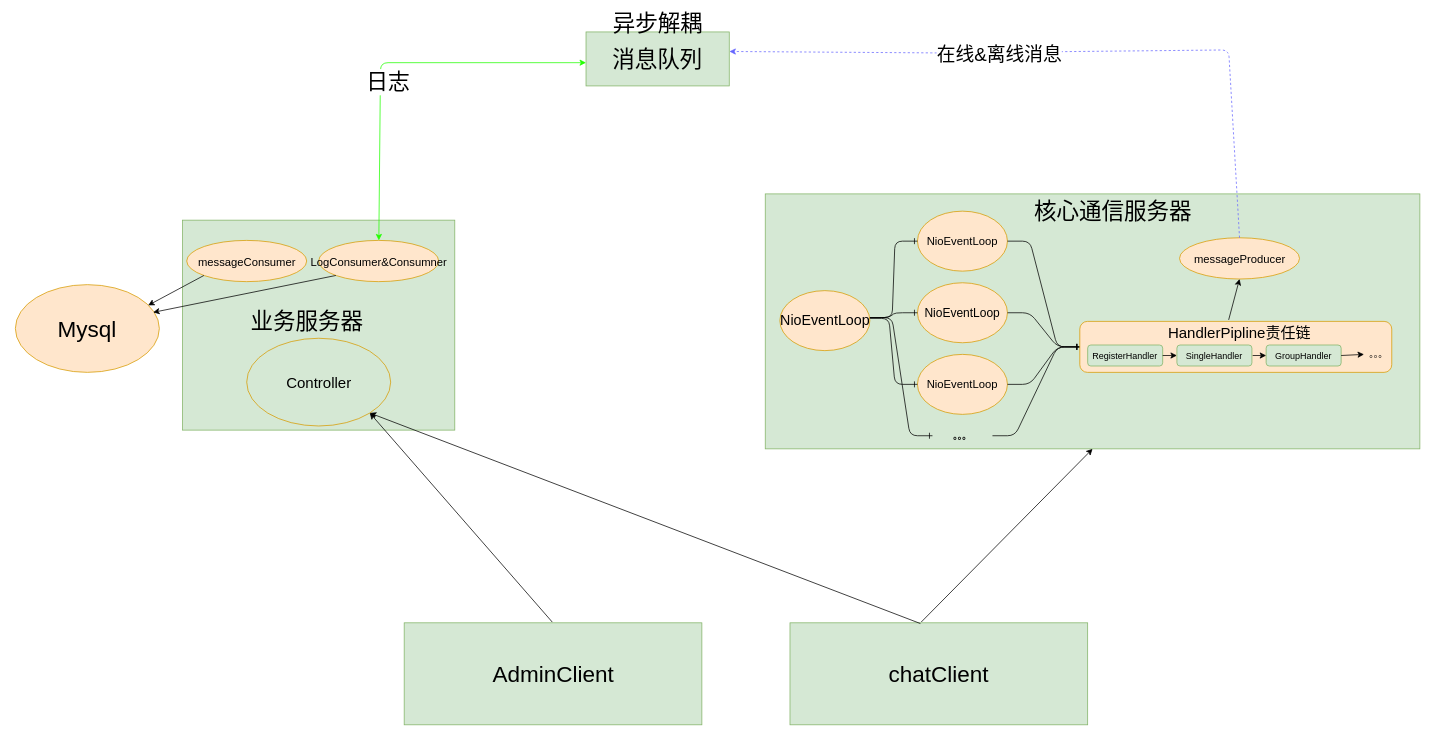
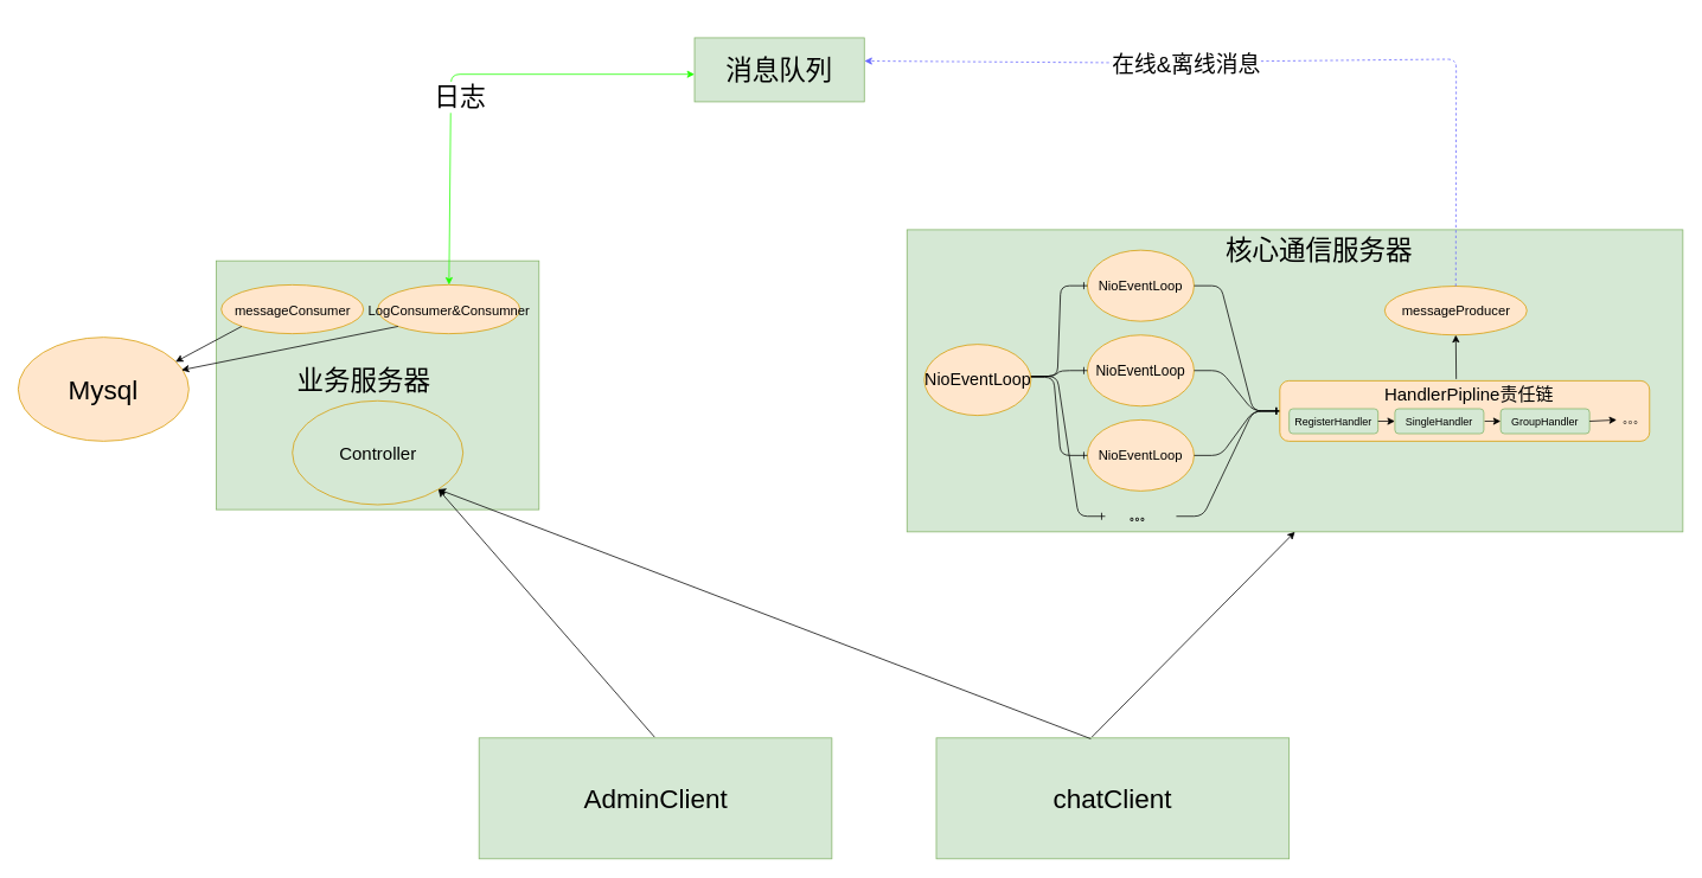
  <mxCell id="0" />
  <mxCell id="1" parent="0" />
  <mxCell id="2" value="" style="rounded=0;whiteSpace=wrap;html=1;fillColor=#d5e8d4;strokeColor=#82b366;" vertex="1" parent="1"><mxGeometry x="243" y="293" width="363" height="280" as="geometry" /></mxCell>
  <mxCell id="3" value="" style="rounded=0;whiteSpace=wrap;html=1;fillColor=#d5e8d4;strokeColor=#82b366;" vertex="1" parent="1"><mxGeometry x="1020" y="258" width="873" height="340" as="geometry" /></mxCell>
  <mxCell id="4" value="&lt;font style=&quot;font-size: 30px&quot;&gt;消息队列&lt;/font&gt;" style="rounded=0;whiteSpace=wrap;html=1;fillColor=#d5e8d4;strokeColor=#82b366;" vertex="1" parent="1"><mxGeometry x="781" y="42" width="191" height="72" as="geometry" /></mxCell>
  <mxCell id="5" value="&lt;font style=&quot;font-size: 15px&quot;&gt;NioEventLoop&lt;/font&gt;" style="ellipse;whiteSpace=wrap;html=1;fillColor=#ffe6cc;strokeColor=#d79b00;" vertex="1" parent="1"><mxGeometry x="1223" y="281" width="120" height="80" as="geometry" /></mxCell>
  <mxCell id="6" value="&lt;font style=&quot;font-size: 15px&quot;&gt;NioEventLoop&lt;/font&gt;" style="ellipse;whiteSpace=wrap;html=1;fillColor=#ffe6cc;strokeColor=#d79b00;" vertex="1" parent="1"><mxGeometry x="1223" y="472" width="120" height="80" as="geometry" /></mxCell>
  <mxCell id="7" value="&lt;font style=&quot;font-size: 16px&quot;&gt;NioEventLoop&lt;/font&gt;" style="ellipse;whiteSpace=wrap;html=1;fillColor=#ffe6cc;strokeColor=#d79b00;" vertex="1" parent="1"><mxGeometry x="1223" y="376.5" width="120" height="80" as="geometry" /></mxCell>
  <mxCell id="8" value="。。。" style="text;align=center;fontStyle=1;verticalAlign=middle;spacingLeft=3;spacingRight=3;strokeColor=none;rotatable=0;points=[[0,0.5],[1,0.5]];portConstraint=eastwest;" vertex="1" parent="1"><mxGeometry x="1243" y="567.5" width="80" height="26" as="geometry" /></mxCell>
  <mxCell id="9" value="" style="edgeStyle=entityRelationEdgeStyle;fontSize=12;html=1;endArrow=ERone;endFill=1;entryX=0;entryY=0.5;entryDx=0;entryDy=0;exitX=0.998;exitY=0.448;exitDx=0;exitDy=0;exitPerimeter=0;" edge="1" parent="1" source="18" target="5"><mxGeometry width="100" height="100" relative="1" as="geometry"><mxPoint x="1154" y="420" as="sourcePoint" /><mxPoint x="1159" y="386" as="targetPoint" /></mxGeometry></mxCell>
  <mxCell id="10" value="" style="edgeStyle=entityRelationEdgeStyle;fontSize=12;html=1;endArrow=ERone;endFill=1;entryX=0;entryY=0.5;entryDx=0;entryDy=0;" edge="1" parent="1" target="7"><mxGeometry width="100" height="100" relative="1" as="geometry"><mxPoint x="1155" y="423" as="sourcePoint" /><mxPoint x="1232.857" y="331.143" as="targetPoint" /></mxGeometry></mxCell>
  <mxCell id="11" value="" style="edgeStyle=entityRelationEdgeStyle;fontSize=12;html=1;endArrow=ERone;endFill=1;" edge="1" parent="1" target="6"><mxGeometry width="100" height="100" relative="1" as="geometry"><mxPoint x="1155" y="424" as="sourcePoint" /><mxPoint x="1232.857" y="426.857" as="targetPoint" /></mxGeometry></mxCell>
  <mxCell id="12" value="" style="edgeStyle=entityRelationEdgeStyle;fontSize=12;html=1;endArrow=ERone;endFill=1;" edge="1" parent="1" target="8"><mxGeometry width="100" height="100" relative="1" as="geometry"><mxPoint x="1159" y="423" as="sourcePoint" /><mxPoint x="1233" y="522" as="targetPoint" /></mxGeometry></mxCell>
  <mxCell id="13" value="" style="edgeStyle=entityRelationEdgeStyle;fontSize=12;html=1;endArrow=ERone;endFill=1;exitX=1;exitY=0.5;exitDx=0;exitDy=0;entryX=0;entryY=0.5;entryDx=0;entryDy=0;" edge="1" parent="1" source="5" target="17"><mxGeometry width="100" height="100" relative="1" as="geometry"><mxPoint x="1180" y="422" as="sourcePoint" /><mxPoint x="1418" y="414" as="targetPoint" /></mxGeometry></mxCell>
  <mxCell id="14" value="" style="edgeStyle=entityRelationEdgeStyle;fontSize=12;html=1;endArrow=ERone;endFill=1;exitX=1;exitY=0.5;exitDx=0;exitDy=0;entryX=0;entryY=0.5;entryDx=0;entryDy=0;" edge="1" parent="1" source="7" target="17"><mxGeometry width="100" height="100" relative="1" as="geometry"><mxPoint x="1353" y="330.824" as="sourcePoint" /><mxPoint x="1428" y="424" as="targetPoint" /></mxGeometry></mxCell>
  <mxCell id="15" value="" style="edgeStyle=entityRelationEdgeStyle;fontSize=12;html=1;endArrow=ERone;endFill=1;exitX=1;exitY=0.5;exitDx=0;exitDy=0;entryX=0;entryY=0.5;entryDx=0;entryDy=0;" edge="1" parent="1" source="6" target="17"><mxGeometry width="100" height="100" relative="1" as="geometry"><mxPoint x="1353" y="426.118" as="sourcePoint" /><mxPoint x="1438" y="434" as="targetPoint" /></mxGeometry></mxCell>
  <mxCell id="16" value="" style="edgeStyle=entityRelationEdgeStyle;fontSize=12;html=1;endArrow=ERone;endFill=1;entryX=0;entryY=0.5;entryDx=0;entryDy=0;" edge="1" parent="1" source="8" target="17"><mxGeometry width="100" height="100" relative="1" as="geometry"><mxPoint x="1353" y="522.588" as="sourcePoint" /><mxPoint x="1448" y="444" as="targetPoint" /></mxGeometry></mxCell>
  <mxCell id="17" value="" style="rounded=1;whiteSpace=wrap;html=1;fillColor=#ffe6cc;strokeColor=#d79b00;" vertex="1" parent="1"><mxGeometry x="1439.5" y="428" width="416" height="68" as="geometry" /></mxCell>
  <mxCell id="18" value="&lt;font style=&quot;font-size: 19px&quot;&gt;NioEventLoop&lt;/font&gt;" style="ellipse;whiteSpace=wrap;html=1;fillColor=#ffe6cc;strokeColor=#d79b00;" vertex="1" parent="1"><mxGeometry x="1039.5" y="387" width="120" height="80" as="geometry" /></mxCell>
  <mxCell id="19" value="RegisterHandler" style="rounded=1;whiteSpace=wrap;html=1;fillColor=#d5e8d4;strokeColor=#82b366;" vertex="1" parent="1"><mxGeometry x="1450" y="459.5" width="100" height="28" as="geometry" /></mxCell>
  <mxCell id="20" value="" style="endArrow=classic;html=1;exitX=1;exitY=0.5;exitDx=0;exitDy=0;" edge="1" parent="1" source="19" target="21"><mxGeometry width="50" height="50" relative="1" as="geometry"><mxPoint x="1484" y="508.5" as="sourcePoint" /><mxPoint x="1534" y="458.5" as="targetPoint" /></mxGeometry></mxCell>
  <mxCell id="21" value="SingleHandler" style="rounded=1;whiteSpace=wrap;html=1;fillColor=#d5e8d4;strokeColor=#82b366;" vertex="1" parent="1"><mxGeometry x="1569" y="459.5" width="100" height="28" as="geometry" /></mxCell>
  <mxCell id="22" value="GroupHandler" style="rounded=1;whiteSpace=wrap;html=1;fillColor=#d5e8d4;strokeColor=#82b366;" vertex="1" parent="1"><mxGeometry x="1688" y="459.5" width="100" height="28" as="geometry" /></mxCell>
  <mxCell id="23" value="" style="endArrow=classic;html=1;entryX=0;entryY=0.5;entryDx=0;entryDy=0;" edge="1" parent="1" target="22"><mxGeometry width="50" height="50" relative="1" as="geometry"><mxPoint x="1670" y="473.5" as="sourcePoint" /><mxPoint x="1579" y="483.5" as="targetPoint" /></mxGeometry></mxCell>
  <mxCell id="24" value="&lt;font style=&quot;font-size: 20px&quot;&gt;HandlerPipline责任链&lt;/font&gt;" style="text;html=1;strokeColor=none;fillColor=none;align=center;verticalAlign=middle;whiteSpace=wrap;rounded=0;" vertex="1" parent="1"><mxGeometry x="1553" y="433" width="199" height="20" as="geometry" /></mxCell>
  <mxCell id="25" value="。。。" style="text;html=1;strokeColor=none;fillColor=none;align=center;verticalAlign=middle;whiteSpace=wrap;rounded=0;" vertex="1" parent="1"><mxGeometry x="1818" y="462" width="40" height="20" as="geometry" /></mxCell>
  <mxCell id="26" value="" style="endArrow=classic;html=1;exitX=1;exitY=0.5;exitDx=0;exitDy=0;" edge="1" parent="1" source="22"><mxGeometry width="50" height="50" relative="1" as="geometry"><mxPoint x="1680" y="483.5" as="sourcePoint" /><mxPoint x="1818.5" y="472" as="targetPoint" /></mxGeometry></mxCell>
- <mxCell id="27" value="&lt;font style=&quot;font-size: 15px&quot;&gt;messageProducer&lt;/font&gt;" style="ellipse;whiteSpace=wrap;html=1;fillColor=#ffe6cc;strokeColor=#d79b00;" vertex="1" parent="1"><mxGeometry x="1572.5" y="316.5" width="160" height="55" as="geometry" /></mxCell>
+ <mxCell id="27" value="&lt;font style=&quot;font-size: 15px&quot;&gt;messageProducer&lt;/font&gt;" style="ellipse;whiteSpace=wrap;html=1;fillColor=#ffe6cc;strokeColor=#d79b00;" vertex="1" parent="1"><mxGeometry x="1557.5" y="321.5" width="160" height="55" as="geometry" /></mxCell>
  <mxCell id="28" value="" style="endArrow=classic;html=1;entryX=0.5;entryY=1;entryDx=0;entryDy=0;" edge="1" parent="1" target="27"><mxGeometry width="50" height="50" relative="1" as="geometry"><mxPoint x="1638" y="426" as="sourcePoint" /><mxPoint x="1649" y="446.711" as="targetPoint" /></mxGeometry></mxCell>
  <mxCell id="29" value="" style="endArrow=classic;html=1;entryX=1.001;entryY=0.362;entryDx=0;entryDy=0;entryPerimeter=0;exitX=0.5;exitY=0;exitDx=0;exitDy=0;strokeColor=#6666FF;dashed=1;" edge="1" parent="1" source="27" target="4"><mxGeometry width="50" height="50" relative="1" as="geometry"><mxPoint x="1633" y="46" as="sourcePoint" /><mxPoint x="1184" y="73" as="targetPoint" /><Array as="points"><mxPoint x="1638" y="66" /><mxPoint x="1251" y="70" /></Array></mxGeometry></mxCell>
  <mxCell id="30" value="&lt;font style=&quot;font-size: 25px&quot;&gt;在线&amp;amp;离线消息&lt;/font&gt;" style="text;html=1;resizable=0;points=[];align=center;verticalAlign=middle;labelBackgroundColor=#ffffff;" vertex="1" connectable="0" parent="29"><mxGeometry x="0.215" y="1" relative="1" as="geometry"><mxPoint as="offset" /></mxGeometry></mxCell>
  <mxCell id="31" value="&lt;font style=&quot;font-size: 15px&quot;&gt;messageConsumer&lt;/font&gt;" style="ellipse;whiteSpace=wrap;html=1;fillColor=#ffe6cc;strokeColor=#d79b00;" vertex="1" parent="1"><mxGeometry x="248.5" y="320" width="160" height="55" as="geometry" /></mxCell>
  <mxCell id="32" value="&lt;font style=&quot;font-size: 15px&quot;&gt;LogConsumer&amp;amp;Consumner&lt;/font&gt;" style="ellipse;whiteSpace=wrap;html=1;fillColor=#ffe6cc;strokeColor=#d79b00;" vertex="1" parent="1"><mxGeometry x="424.5" y="320" width="160" height="55" as="geometry" /></mxCell>
  <mxCell id="33" value="" style="endArrow=classic;html=1;startArrow=classic;startFill=1;strokeColor=#22FF00;" edge="1" parent="1" source="32"><mxGeometry width="50" height="50" relative="1" as="geometry"><mxPoint x="304.26" y="343.65" as="sourcePoint" /><mxPoint x="781" y="83" as="targetPoint" /><Array as="points"><mxPoint x="507" y="83" /></Array></mxGeometry></mxCell>
  <mxCell id="34" value="&lt;font style=&quot;font-size: 29px&quot;&gt;日志&lt;/font&gt;" style="text;html=1;resizable=0;points=[];align=center;verticalAlign=middle;labelBackgroundColor=#ffffff;" vertex="1" connectable="0" parent="33"><mxGeometry x="-0.17" y="-10" relative="1" as="geometry"><mxPoint as="offset" /></mxGeometry></mxCell>
  <mxCell id="35" value="&lt;font style=&quot;font-size: 20px&quot;&gt;Controller&lt;/font&gt;" style="ellipse;whiteSpace=wrap;html=1;fillColor=#d5e8d4;strokeColor=#d79b00;" vertex="1" parent="1"><mxGeometry x="328.5" y="450.5" width="192" height="117" as="geometry" /></mxCell>
  <mxCell id="36" value="&lt;font style=&quot;font-size: 30px&quot;&gt;chatClient&lt;/font&gt;" style="rounded=0;whiteSpace=wrap;html=1;fillColor=#d5e8d4;strokeColor=#82b366;" vertex="1" parent="1"><mxGeometry x="1053" y="830" width="397" height="136" as="geometry" /></mxCell>
  <mxCell id="37" value="" style="endArrow=classic;html=1;strokeColor=#000000;entryX=1;entryY=1;entryDx=0;entryDy=0;exitX=0.438;exitY=0.007;exitDx=0;exitDy=0;exitPerimeter=0;" edge="1" parent="1" source="36" target="35"><mxGeometry width="50" height="50" relative="1" as="geometry"><mxPoint x="809" y="734" as="sourcePoint" /><mxPoint x="859" y="684" as="targetPoint" /></mxGeometry></mxCell>
  <mxCell id="38" value="" style="endArrow=classic;html=1;strokeColor=#000000;entryX=0.5;entryY=1;entryDx=0;entryDy=0;" edge="1" parent="1" target="3"><mxGeometry width="50" height="50" relative="1" as="geometry"><mxPoint x="1228" y="829" as="sourcePoint" /><mxPoint x="502.612" y="538.725" as="targetPoint" /></mxGeometry></mxCell>
  <mxCell id="39" value="&lt;font style=&quot;font-size: 30px&quot;&gt;AdminClient&lt;/font&gt;" style="rounded=0;whiteSpace=wrap;html=1;fillColor=#d5e8d4;strokeColor=#82b366;" vertex="1" parent="1"><mxGeometry x="538.5" y="830" width="397" height="136" as="geometry" /></mxCell>
  <mxCell id="40" value="" style="endArrow=classic;html=1;strokeColor=#000000;entryX=1;entryY=1;entryDx=0;entryDy=0;" edge="1" parent="1" target="35"><mxGeometry width="50" height="50" relative="1" as="geometry"><mxPoint x="736" y="829" as="sourcePoint" /><mxPoint x="502.612" y="538.725" as="targetPoint" /></mxGeometry></mxCell>
  <mxCell id="41" value="&lt;font style=&quot;font-size: 30px&quot;&gt;Mysql&lt;/font&gt;" style="ellipse;whiteSpace=wrap;html=1;fillColor=#ffe6cc;strokeColor=#d79b00;" vertex="1" parent="1"><mxGeometry x="20" y="379" width="192" height="117" as="geometry" /></mxCell>
  <mxCell id="42" value="" style="endArrow=classic;html=1;strokeColor=#000000;entryX=0.922;entryY=0.236;entryDx=0;entryDy=0;entryPerimeter=0;exitX=0;exitY=1;exitDx=0;exitDy=0;" edge="1" parent="1" source="31" target="41"><mxGeometry width="50" height="50" relative="1" as="geometry"><mxPoint x="-114" y="618" as="sourcePoint" /><mxPoint x="-64" y="568" as="targetPoint" /></mxGeometry></mxCell>
  <mxCell id="43" value="" style="endArrow=classic;html=1;strokeColor=#000000;entryX=0.957;entryY=0.316;entryDx=0;entryDy=0;entryPerimeter=0;exitX=0;exitY=1;exitDx=0;exitDy=0;" edge="1" parent="1" source="32" target="41"><mxGeometry width="50" height="50" relative="1" as="geometry"><mxPoint x="281.563" y="376.818" as="sourcePoint" /><mxPoint x="181.524" y="416.612" as="targetPoint" /></mxGeometry></mxCell>
  <mxCell id="44" value="&lt;font style=&quot;font-size: 30px&quot;&gt;核心通信服务器&lt;/font&gt;" style="text;html=1;strokeColor=none;fillColor=none;align=center;verticalAlign=middle;whiteSpace=wrap;rounded=0;" vertex="1" parent="1"><mxGeometry x="1299" y="271" width="370" height="20" as="geometry" /></mxCell>
  <mxCell id="45" value="&lt;font style=&quot;font-size: 30px&quot;&gt;业务服务器&lt;/font&gt;" style="text;html=1;strokeColor=none;fillColor=none;align=center;verticalAlign=middle;whiteSpace=wrap;rounded=0;" vertex="1" parent="1"><mxGeometry x="223.5" y="417.5" width="370" height="20" as="geometry" /></mxCell>
- <mxCell id="46" value="&lt;font style=&quot;font-size: 30px&quot;&gt;异步解耦&lt;/font&gt;" style="text;html=1;strokeColor=none;fillColor=none;align=center;verticalAlign=middle;whiteSpace=wrap;rounded=0;" vertex="1" parent="1"><mxGeometry x="691.5" y="20" width="370" height="20" as="geometry" /></mxCell>
